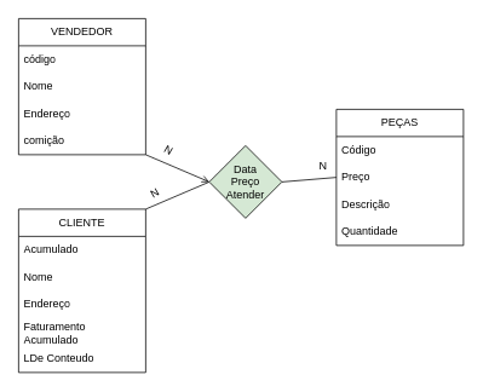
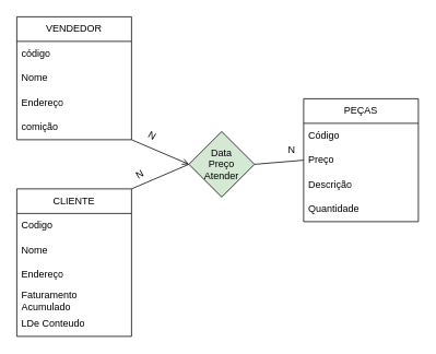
  <mxCell id="0" />
  <mxCell id="1" parent="0" />
  <mxCell id="2" value="VENDEDOR" style="swimlane;fontStyle=0;childLayout=stackLayout;horizontal=1;startSize=30;horizontalStack=0;resizeParent=1;resizeParentMax=0;resizeLast=0;collapsible=1;marginBottom=0;whiteSpace=wrap;html=1;" vertex="1" parent="1"><mxGeometry x="20" y="20" width="140" height="150" as="geometry" /></mxCell>
  <mxCell id="3" value="código" style="text;strokeColor=none;fillColor=none;align=left;verticalAlign=middle;spacingLeft=4;spacingRight=4;overflow=hidden;points=[[0,0.5],[1,0.5]];portConstraint=eastwest;rotatable=0;whiteSpace=wrap;html=1;" vertex="1" parent="2"><mxGeometry y="30" width="140" height="30" as="geometry" /></mxCell>
  <mxCell id="4" value="Nome" style="text;strokeColor=none;fillColor=none;align=left;verticalAlign=middle;spacingLeft=4;spacingRight=4;overflow=hidden;points=[[0,0.5],[1,0.5]];portConstraint=eastwest;rotatable=0;whiteSpace=wrap;html=1;" vertex="1" parent="2"><mxGeometry y="60" width="140" height="30" as="geometry" /></mxCell>
  <mxCell id="5" value="Endereço" style="text;strokeColor=none;fillColor=none;align=left;verticalAlign=middle;spacingLeft=4;spacingRight=4;overflow=hidden;points=[[0,0.5],[1,0.5]];portConstraint=eastwest;rotatable=0;whiteSpace=wrap;html=1;" vertex="1" parent="2"><mxGeometry y="90" width="140" height="30" as="geometry" /></mxCell>
  <mxCell id="6" value="comição" style="text;strokeColor=none;fillColor=none;align=left;verticalAlign=middle;spacingLeft=4;spacingRight=4;overflow=hidden;points=[[0,0.5],[1,0.5]];portConstraint=eastwest;rotatable=0;whiteSpace=wrap;html=1;" vertex="1" parent="2"><mxGeometry y="120" width="140" height="30" as="geometry" /></mxCell>
  <mxCell id="7" value="PEÇAS" style="swimlane;fontStyle=0;childLayout=stackLayout;horizontal=1;startSize=30;horizontalStack=0;resizeParent=1;resizeParentMax=0;resizeLast=0;collapsible=1;marginBottom=0;whiteSpace=wrap;html=1;" vertex="1" parent="1"><mxGeometry x="370" y="120" width="140" height="150" as="geometry" /></mxCell>
  <mxCell id="8" value="Código" style="text;strokeColor=none;fillColor=none;align=left;verticalAlign=middle;spacingLeft=4;spacingRight=4;overflow=hidden;points=[[0,0.5],[1,0.5]];portConstraint=eastwest;rotatable=0;whiteSpace=wrap;html=1;" vertex="1" parent="7"><mxGeometry y="30" width="140" height="30" as="geometry" /></mxCell>
  <mxCell id="9" value="Preço" style="text;strokeColor=none;fillColor=none;align=left;verticalAlign=middle;spacingLeft=4;spacingRight=4;overflow=hidden;points=[[0,0.5],[1,0.5]];portConstraint=eastwest;rotatable=0;whiteSpace=wrap;html=1;" vertex="1" parent="7"><mxGeometry y="60" width="140" height="30" as="geometry" /></mxCell>
  <mxCell id="10" value="Descrição" style="text;strokeColor=none;fillColor=none;align=left;verticalAlign=middle;spacingLeft=4;spacingRight=4;overflow=hidden;points=[[0,0.5],[1,0.5]];portConstraint=eastwest;rotatable=0;whiteSpace=wrap;html=1;" vertex="1" parent="7"><mxGeometry y="90" width="140" height="30" as="geometry" /></mxCell>
  <mxCell id="11" value="Quantidade" style="text;strokeColor=none;fillColor=none;align=left;verticalAlign=middle;spacingLeft=4;spacingRight=4;overflow=hidden;points=[[0,0.5],[1,0.5]];portConstraint=eastwest;rotatable=0;whiteSpace=wrap;html=1;" vertex="1" parent="7"><mxGeometry y="120" width="140" height="30" as="geometry" /></mxCell>
  <mxCell id="12" value="CLIENTE" style="swimlane;fontStyle=0;childLayout=stackLayout;horizontal=1;startSize=30;horizontalStack=0;resizeParent=1;resizeParentMax=0;resizeLast=0;collapsible=1;marginBottom=0;whiteSpace=wrap;html=1;" vertex="1" parent="1"><mxGeometry x="20" y="230" width="140" height="180" as="geometry" /></mxCell>
- <mxCell id="13" value="Acumulado" style="text;strokeColor=none;fillColor=none;align=left;verticalAlign=middle;spacingLeft=4;spacingRight=4;overflow=hidden;points=[[0,0.5],[1,0.5]];portConstraint=eastwest;rotatable=0;whiteSpace=wrap;html=1;" vertex="1" parent="12"><mxGeometry y="30" width="140" height="30" as="geometry" /></mxCell>
+ <mxCell id="13" value="Codigo" style="text;strokeColor=none;fillColor=none;align=left;verticalAlign=middle;spacingLeft=4;spacingRight=4;overflow=hidden;points=[[0,0.5],[1,0.5]];portConstraint=eastwest;rotatable=0;whiteSpace=wrap;html=1;" vertex="1" parent="12"><mxGeometry y="30" width="140" height="30" as="geometry" /></mxCell>
  <mxCell id="14" value="Nome" style="text;strokeColor=none;fillColor=none;align=left;verticalAlign=middle;spacingLeft=4;spacingRight=4;overflow=hidden;points=[[0,0.5],[1,0.5]];portConstraint=eastwest;rotatable=0;whiteSpace=wrap;html=1;" vertex="1" parent="12"><mxGeometry y="60" width="140" height="30" as="geometry" /></mxCell>
  <mxCell id="15" value="Endereço" style="text;strokeColor=none;fillColor=none;align=left;verticalAlign=middle;spacingLeft=4;spacingRight=4;overflow=hidden;points=[[0,0.5],[1,0.5]];portConstraint=eastwest;rotatable=0;whiteSpace=wrap;html=1;" vertex="1" parent="12"><mxGeometry y="90" width="140" height="30" as="geometry" /></mxCell>
  <mxCell id="16" value="Faturamento Acumulado" style="text;strokeColor=none;fillColor=none;align=left;verticalAlign=middle;spacingLeft=4;spacingRight=4;overflow=hidden;points=[[0,0.5],[1,0.5]];portConstraint=eastwest;rotatable=0;whiteSpace=wrap;html=1;" vertex="1" parent="12"><mxGeometry y="120" width="140" height="30" as="geometry" /></mxCell>
  <mxCell id="17" value="LDe Conteudo" style="text;strokeColor=none;fillColor=none;align=left;verticalAlign=middle;spacingLeft=4;spacingRight=4;overflow=hidden;points=[[0,0.5],[1,0.5]];portConstraint=eastwest;rotatable=0;whiteSpace=wrap;html=1;" vertex="1" parent="12"><mxGeometry y="150" width="140" height="30" as="geometry" /></mxCell>
  <mxCell id="18" value="&lt;div&gt;Data&lt;/div&gt;&lt;div&gt;Preço&lt;/div&gt;&lt;div&gt;Atender&lt;br&gt;&lt;/div&gt;" style="rhombus;whiteSpace=wrap;html=1;fillColor=#d5e8d4;" vertex="1" parent="1"><mxGeometry x="230" y="160" width="80" height="80" as="geometry" /></mxCell>
  <mxCell id="19" value="" style="endArrow=none;html=1;rounded=0;entryX=0;entryY=0.5;entryDx=0;entryDy=0;" edge="1" parent="1" target="9"><mxGeometry width="50" height="50" relative="1" as="geometry"><mxPoint x="310" y="200" as="sourcePoint" /><mxPoint x="360" y="150" as="targetPoint" /></mxGeometry></mxCell>
  <mxCell id="20" value="" style="endArrow=open;html=1;rounded=0;entryX=0;entryY=0.5;entryDx=0;entryDy=0;exitX=1;exitY=1;exitDx=0;exitDy=0;" edge="1" parent="1" source="2" target="18"><mxGeometry width="50" height="50" relative="1" as="geometry"><mxPoint x="170" y="202.5" as="sourcePoint" /><mxPoint x="230" y="197.5" as="targetPoint" /></mxGeometry></mxCell>
  <mxCell id="21" value="" style="endArrow=none;html=1;rounded=0;entryX=0;entryY=0.5;entryDx=0;entryDy=0;exitX=1;exitY=1;exitDx=0;exitDy=0;" edge="1" parent="1" target="18"><mxGeometry width="50" height="50" relative="1" as="geometry"><mxPoint x="160" y="230" as="sourcePoint" /><mxPoint x="230" y="260" as="targetPoint" /></mxGeometry></mxCell>
  <mxCell id="22" value="N" style="text;html=1;align=center;verticalAlign=middle;resizable=0;points=[];autosize=1;strokeColor=none;fillColor=none;rotation=-30;" vertex="1" parent="1"><mxGeometry x="155" y="198" width="30" height="30" as="geometry" /></mxCell>
  <mxCell id="23" value="N" style="text;html=1;align=center;verticalAlign=middle;resizable=0;points=[];autosize=1;strokeColor=none;fillColor=none;rotation=0;" vertex="1" parent="1"><mxGeometry x="340" y="168" width="30" height="30" as="geometry" /></mxCell>
  <mxCell id="24" value="N" style="text;html=1;align=center;verticalAlign=middle;resizable=0;points=[];autosize=1;strokeColor=none;fillColor=none;rotation=30;" vertex="1" parent="1"><mxGeometry x="170" y="150" width="30" height="30" as="geometry" /></mxCell>
